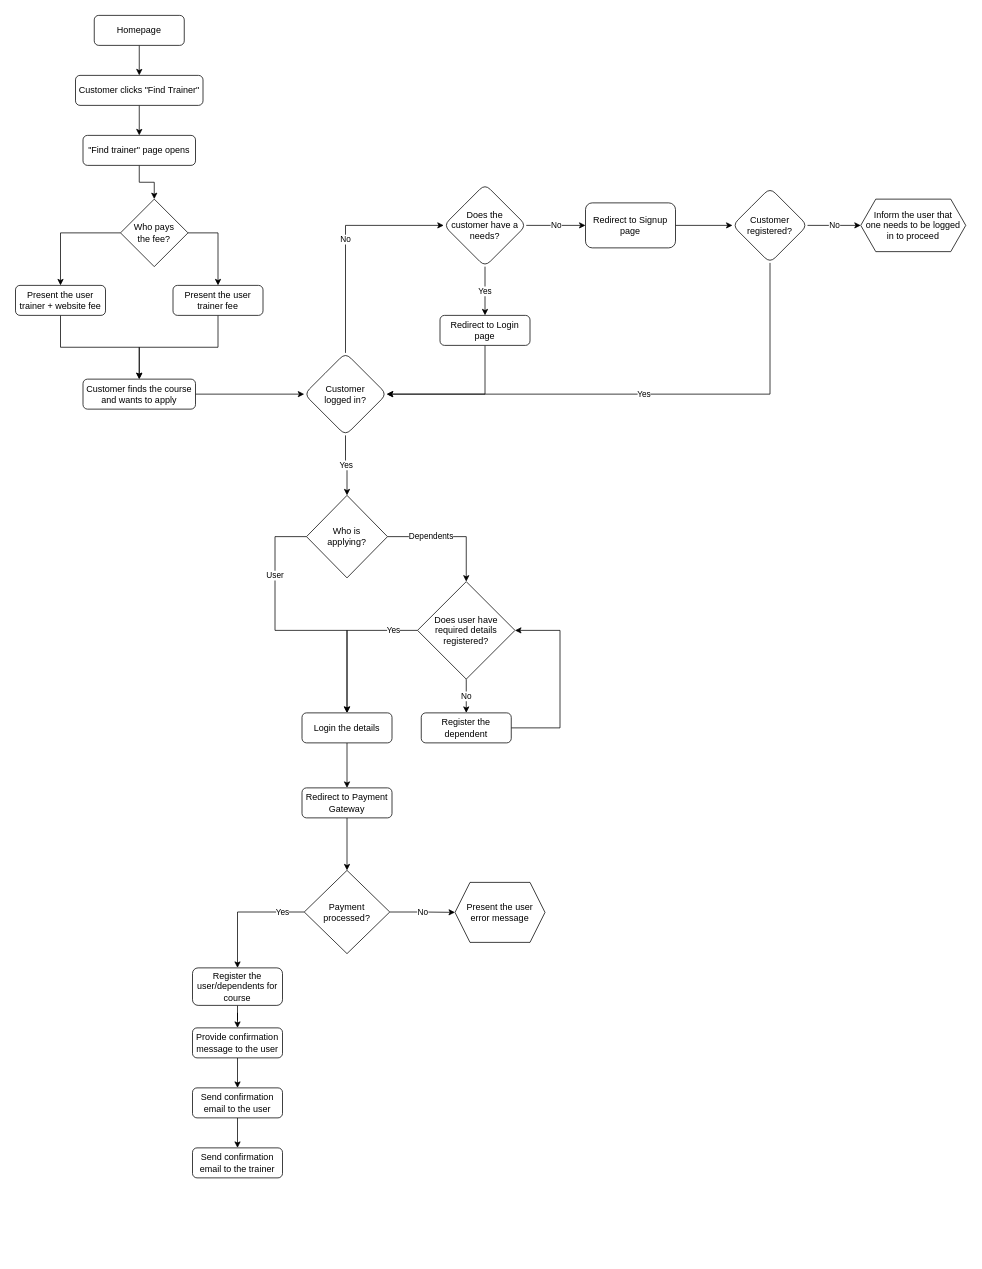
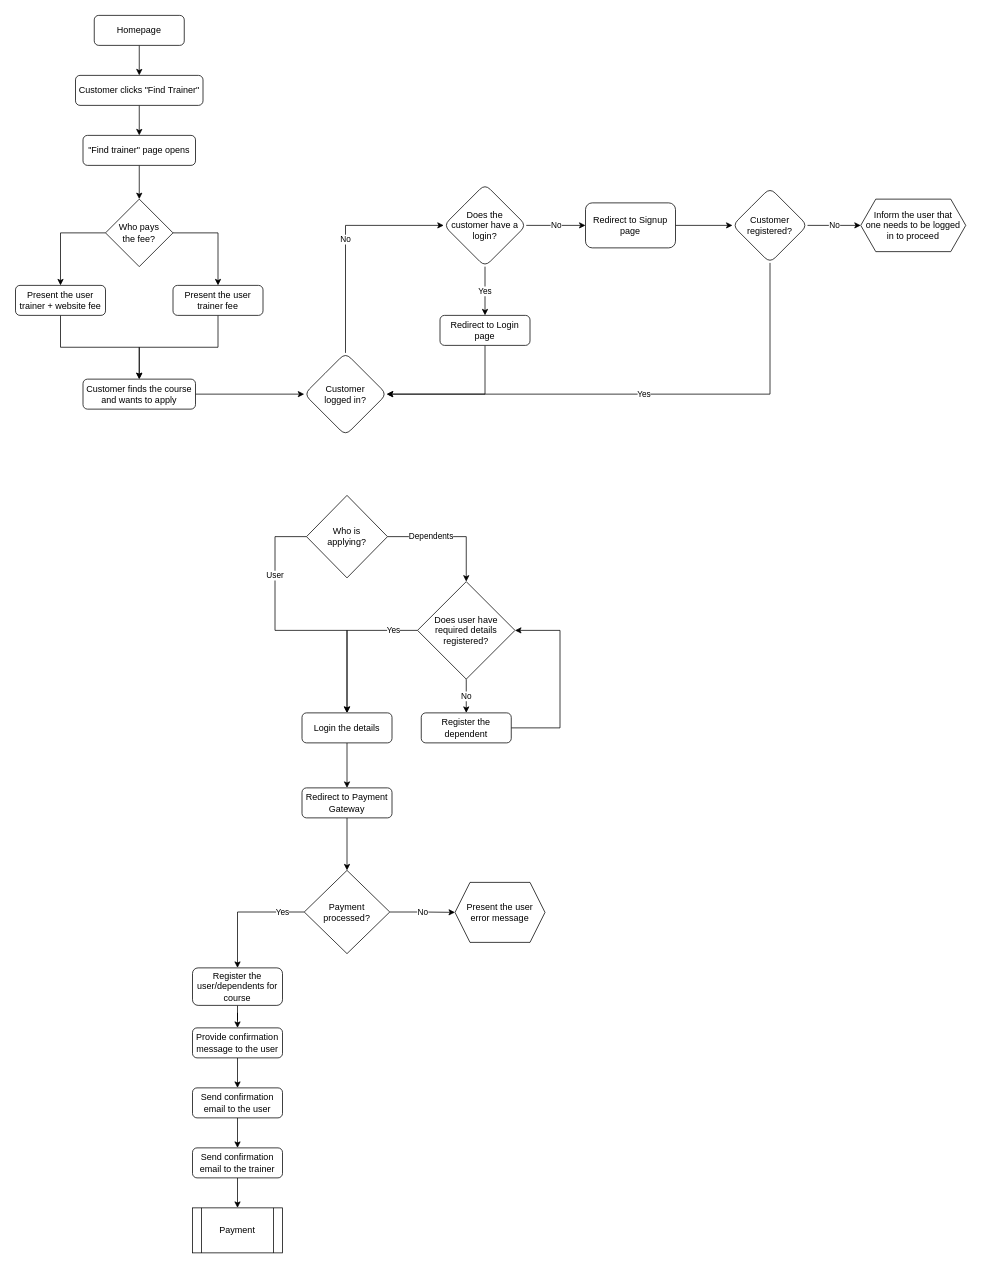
  <mxCell id="0" />
  <mxCell id="1" parent="0" />
  <mxCell id="2" value="" style="edgeStyle=orthogonalEdgeStyle;rounded=0;orthogonalLoop=1;jettySize=auto;html=1;" edge="1" parent="1" source="3" target="5"><mxGeometry relative="1" as="geometry" /></mxCell>
  <mxCell id="3" value="Homepage" style="rounded=1;whiteSpace=wrap;html=1;fontSize=12;glass=0;strokeWidth=1;shadow=0;" parent="1" vertex="1"><mxGeometry x="125" y="20" width="120" height="40" as="geometry" /></mxCell>
  <mxCell id="4" value="" style="edgeStyle=orthogonalEdgeStyle;rounded=0;orthogonalLoop=1;jettySize=auto;html=1;" edge="1" parent="1" source="5" target="7"><mxGeometry relative="1" as="geometry" /></mxCell>
  <mxCell id="5" value="Customer clicks &quot;Find Trainer&quot;" style="rounded=1;whiteSpace=wrap;html=1;" vertex="1" parent="1"><mxGeometry x="100" y="100" width="170" height="40" as="geometry" /></mxCell>
  <mxCell id="6" value="" style="edgeStyle=orthogonalEdgeStyle;rounded=0;orthogonalLoop=1;jettySize=auto;html=1;" edge="1" parent="1" source="7" target="50"><mxGeometry relative="1" as="geometry" /></mxCell>
  <mxCell id="7" value="&quot;Find trainer&quot; page opens" style="rounded=1;whiteSpace=wrap;html=1;" vertex="1" parent="1"><mxGeometry x="110" y="180" width="150" height="40" as="geometry" /></mxCell>
  <mxCell id="8" value="" style="edgeStyle=orthogonalEdgeStyle;rounded=0;orthogonalLoop=1;jettySize=auto;html=1;entryX=0;entryY=0.5;entryDx=0;entryDy=0;" edge="1" parent="1" source="9" target="12"><mxGeometry relative="1" as="geometry" /></mxCell>
  <mxCell id="9" value="Customer finds the course and wants to apply" style="whiteSpace=wrap;html=1;rounded=1;" vertex="1" parent="1"><mxGeometry x="110" y="505" width="150" height="40" as="geometry" /></mxCell>
  <mxCell id="10" value="No" style="edgeStyle=orthogonalEdgeStyle;rounded=0;orthogonalLoop=1;jettySize=auto;html=1;exitX=0.5;exitY=0;exitDx=0;exitDy=0;entryX=0;entryY=0.5;entryDx=0;entryDy=0;" edge="1" parent="1" source="12" target="15"><mxGeometry relative="1" as="geometry" /></mxCell>
- <mxCell id="11" value="Yes" style="edgeStyle=orthogonalEdgeStyle;rounded=0;orthogonalLoop=1;jettySize=auto;html=1;entryX=0.5;entryY=0;entryDx=0;entryDy=0;" edge="1" parent="1" source="12" target="26"><mxGeometry relative="1" as="geometry"><mxPoint x="460" y="615" as="targetPoint" /></mxGeometry></mxCell>
  <mxCell id="12" value="Customer&lt;br&gt;logged in?" style="rhombus;whiteSpace=wrap;html=1;rounded=1;" vertex="1" parent="1"><mxGeometry x="405" y="470" width="110" height="110" as="geometry" /></mxCell>
  <mxCell id="13" value="No" style="edgeStyle=orthogonalEdgeStyle;rounded=0;orthogonalLoop=1;jettySize=auto;html=1;" edge="1" parent="1" source="15" target="17"><mxGeometry relative="1" as="geometry" /></mxCell>
  <mxCell id="14" value="Yes" style="edgeStyle=orthogonalEdgeStyle;rounded=0;orthogonalLoop=1;jettySize=auto;html=1;" edge="1" parent="1" source="15" target="22"><mxGeometry relative="1" as="geometry" /></mxCell>
- <mxCell id="15" value="Does the&lt;br&gt;customer have a needs?" style="rhombus;whiteSpace=wrap;html=1;rounded=1;" vertex="1" parent="1"><mxGeometry x="591" y="245" width="110" height="110" as="geometry" /></mxCell>
+ <mxCell id="15" value="Does the&lt;br&gt;customer have a login?" style="rhombus;whiteSpace=wrap;html=1;rounded=1;" vertex="1" parent="1"><mxGeometry x="591" y="245" width="110" height="110" as="geometry" /></mxCell>
  <mxCell id="16" value="" style="edgeStyle=orthogonalEdgeStyle;rounded=0;orthogonalLoop=1;jettySize=auto;html=1;" edge="1" parent="1" source="17" target="20"><mxGeometry relative="1" as="geometry" /></mxCell>
  <mxCell id="17" value="Redirect to Signup page" style="whiteSpace=wrap;html=1;rounded=1;" vertex="1" parent="1"><mxGeometry x="780" y="270" width="120" height="60" as="geometry" /></mxCell>
  <mxCell id="18" value="Yes" style="edgeStyle=orthogonalEdgeStyle;rounded=0;orthogonalLoop=1;jettySize=auto;html=1;exitX=0.5;exitY=1;exitDx=0;exitDy=0;entryX=1;entryY=0.5;entryDx=0;entryDy=0;" edge="1" parent="1" source="20" target="12"><mxGeometry relative="1" as="geometry"><mxPoint x="694" y="662.5" as="targetPoint" /></mxGeometry></mxCell>
  <mxCell id="19" value="No" style="edgeStyle=orthogonalEdgeStyle;rounded=0;orthogonalLoop=1;jettySize=auto;html=1;exitX=1;exitY=0.5;exitDx=0;exitDy=0;entryX=0;entryY=0.5;entryDx=0;entryDy=0;" edge="1" parent="1" source="20" target="23"><mxGeometry relative="1" as="geometry"><mxPoint x="1136" y="430" as="targetPoint" /></mxGeometry></mxCell>
  <mxCell id="20" value="Customer registered?" style="rhombus;whiteSpace=wrap;html=1;rounded=1;" vertex="1" parent="1"><mxGeometry x="976" y="250" width="100" height="100" as="geometry" /></mxCell>
  <mxCell id="21" value="" style="edgeStyle=orthogonalEdgeStyle;rounded=0;orthogonalLoop=1;jettySize=auto;html=1;entryX=1;entryY=0.5;entryDx=0;entryDy=0;exitX=0.5;exitY=1;exitDx=0;exitDy=0;" edge="1" parent="1" source="22" target="12"><mxGeometry relative="1" as="geometry"><mxPoint x="646" y="617.5" as="targetPoint" /></mxGeometry></mxCell>
  <mxCell id="22" value="Redirect to Login page" style="whiteSpace=wrap;html=1;rounded=1;" vertex="1" parent="1"><mxGeometry x="586" y="420" width="120" height="40" as="geometry" /></mxCell>
  <mxCell id="23" value="Inform the user that&lt;br&gt;one needs to be logged in to proceed" style="shape=hexagon;perimeter=hexagonPerimeter2;whiteSpace=wrap;html=1;fixedSize=1;" vertex="1" parent="1"><mxGeometry x="1147" y="265" width="140" height="70" as="geometry" /></mxCell>
  <mxCell id="24" value="Dependents" style="edgeStyle=orthogonalEdgeStyle;rounded=0;orthogonalLoop=1;jettySize=auto;html=1;entryX=0.5;entryY=0;entryDx=0;entryDy=0;" edge="1" parent="1" source="26" target="29"><mxGeometry x="-0.294" relative="1" as="geometry"><mxPoint as="offset" /></mxGeometry></mxCell>
  <mxCell id="25" value="User" style="edgeStyle=orthogonalEdgeStyle;rounded=0;orthogonalLoop=1;jettySize=auto;html=1;entryX=0.5;entryY=0;entryDx=0;entryDy=0;exitX=0;exitY=0.5;exitDx=0;exitDy=0;" edge="1" parent="1" source="26" target="31"><mxGeometry x="-0.497" relative="1" as="geometry"><Array as="points"><mxPoint x="366" y="715" /><mxPoint x="366" y="840" /><mxPoint x="462" y="840" /></Array><mxPoint as="offset" /></mxGeometry></mxCell>
  <mxCell id="26" value="Who is&lt;br&gt;applying?" style="rhombus;whiteSpace=wrap;html=1;" vertex="1" parent="1"><mxGeometry x="408" y="660" width="108" height="110" as="geometry" /></mxCell>
  <mxCell id="27" value="Yes" style="edgeStyle=orthogonalEdgeStyle;rounded=0;orthogonalLoop=1;jettySize=auto;html=1;entryX=0.5;entryY=0;entryDx=0;entryDy=0;" edge="1" parent="1" source="29" target="31"><mxGeometry x="-0.691" relative="1" as="geometry"><mxPoint as="offset" /></mxGeometry></mxCell>
  <mxCell id="28" value="No" style="edgeStyle=orthogonalEdgeStyle;rounded=0;orthogonalLoop=1;jettySize=auto;html=1;entryX=0.5;entryY=0;entryDx=0;entryDy=0;" edge="1" parent="1" source="29" target="33"><mxGeometry relative="1" as="geometry" /></mxCell>
  <mxCell id="29" value="Does user have required details&lt;br&gt;registered?" style="rhombus;whiteSpace=wrap;html=1;" vertex="1" parent="1"><mxGeometry x="556" y="775" width="130" height="130" as="geometry" /></mxCell>
  <mxCell id="30" value="" style="edgeStyle=orthogonalEdgeStyle;rounded=0;orthogonalLoop=1;jettySize=auto;html=1;" edge="1" parent="1" source="31" target="35"><mxGeometry relative="1" as="geometry" /></mxCell>
  <mxCell id="31" value="Login the details" style="rounded=1;whiteSpace=wrap;html=1;" vertex="1" parent="1"><mxGeometry x="402" y="950" width="120" height="40" as="geometry" /></mxCell>
  <mxCell id="32" style="edgeStyle=orthogonalEdgeStyle;rounded=0;orthogonalLoop=1;jettySize=auto;html=1;entryX=1;entryY=0.5;entryDx=0;entryDy=0;exitX=1;exitY=0.5;exitDx=0;exitDy=0;" edge="1" parent="1" source="33" target="29"><mxGeometry relative="1" as="geometry"><Array as="points"><mxPoint x="746" y="970" /><mxPoint x="746" y="840" /></Array></mxGeometry></mxCell>
  <mxCell id="33" value="Register the dependent" style="rounded=1;whiteSpace=wrap;html=1;" vertex="1" parent="1"><mxGeometry x="561" y="950" width="120" height="40" as="geometry" /></mxCell>
  <mxCell id="34" style="edgeStyle=orthogonalEdgeStyle;rounded=0;orthogonalLoop=1;jettySize=auto;html=1;entryX=0.5;entryY=0;entryDx=0;entryDy=0;" edge="1" parent="1" source="35" target="38"><mxGeometry relative="1" as="geometry" /></mxCell>
  <mxCell id="35" value="Redirect to Payment Gateway" style="rounded=1;whiteSpace=wrap;html=1;" vertex="1" parent="1"><mxGeometry x="402" y="1050" width="120" height="40" as="geometry" /></mxCell>
  <mxCell id="36" value="Yes" style="edgeStyle=orthogonalEdgeStyle;rounded=0;orthogonalLoop=1;jettySize=auto;html=1;entryX=0.5;entryY=0;entryDx=0;entryDy=0;" edge="1" parent="1" source="38" target="40"><mxGeometry x="-0.645" relative="1" as="geometry"><mxPoint as="offset" /></mxGeometry></mxCell>
  <mxCell id="37" value="No" style="edgeStyle=orthogonalEdgeStyle;rounded=0;orthogonalLoop=1;jettySize=auto;html=1;entryX=0;entryY=0.5;entryDx=0;entryDy=0;" edge="1" parent="1" source="38" target="55"><mxGeometry relative="1" as="geometry" /></mxCell>
  <mxCell id="38" value="Payment processed?" style="rhombus;whiteSpace=wrap;html=1;" vertex="1" parent="1"><mxGeometry x="405" y="1160" width="114" height="111" as="geometry" /></mxCell>
  <mxCell id="39" value="" style="edgeStyle=orthogonalEdgeStyle;rounded=0;orthogonalLoop=1;jettySize=auto;html=1;" edge="1" parent="1" source="40" target="42"><mxGeometry relative="1" as="geometry" /></mxCell>
  <mxCell id="40" value="Register the user/dependents for course" style="rounded=1;whiteSpace=wrap;html=1;" vertex="1" parent="1"><mxGeometry x="256" y="1290" width="120" height="50" as="geometry" /></mxCell>
  <mxCell id="41" value="" style="edgeStyle=orthogonalEdgeStyle;rounded=0;orthogonalLoop=1;jettySize=auto;html=1;" edge="1" parent="1" source="42" target="44"><mxGeometry relative="1" as="geometry" /></mxCell>
  <mxCell id="42" value="Provide confirmation message to the user" style="rounded=1;whiteSpace=wrap;html=1;" vertex="1" parent="1"><mxGeometry x="256" y="1370" width="120" height="40" as="geometry" /></mxCell>
  <mxCell id="43" value="" style="edgeStyle=orthogonalEdgeStyle;rounded=0;orthogonalLoop=1;jettySize=auto;html=1;" edge="1" parent="1" source="44" target="46"><mxGeometry relative="1" as="geometry" /></mxCell>
  <mxCell id="44" value="Send confirmation email to the user" style="rounded=1;whiteSpace=wrap;html=1;" vertex="1" parent="1"><mxGeometry x="256" y="1450" width="120" height="40" as="geometry" /></mxCell>
+ <mxCell id="45" value="" style="edgeStyle=orthogonalEdgeStyle;rounded=0;orthogonalLoop=1;jettySize=auto;html=1;" edge="1" parent="1" source="46" target="47"><mxGeometry relative="1" as="geometry" /></mxCell>
  <mxCell id="46" value="Send confirmation email to the trainer" style="whiteSpace=wrap;html=1;rounded=1;" vertex="1" parent="1"><mxGeometry x="256" y="1530" width="120" height="40" as="geometry" /></mxCell>
+ <mxCell id="47" value="Payment" style="shape=process;whiteSpace=wrap;html=1;backgroundOutline=1;" vertex="1" parent="1"><mxGeometry x="256" y="1610" width="120" height="60" as="geometry" /></mxCell>
  <mxCell id="48" style="edgeStyle=orthogonalEdgeStyle;rounded=0;orthogonalLoop=1;jettySize=auto;html=1;entryX=0.5;entryY=0;entryDx=0;entryDy=0;exitX=0;exitY=0.5;exitDx=0;exitDy=0;" edge="1" parent="1" source="50" target="52"><mxGeometry relative="1" as="geometry" /></mxCell>
  <mxCell id="49" style="edgeStyle=orthogonalEdgeStyle;rounded=0;orthogonalLoop=1;jettySize=auto;html=1;entryX=0.5;entryY=0;entryDx=0;entryDy=0;exitX=1;exitY=0.5;exitDx=0;exitDy=0;" edge="1" parent="1" source="50" target="54"><mxGeometry relative="1" as="geometry" /></mxCell>
- <mxCell id="50" value="Who pays&lt;br&gt;the fee?" style="rhombus;whiteSpace=wrap;html=1;" vertex="1" parent="1"><mxGeometry x="160" y="265" width="90" height="90" as="geometry" /></mxCell>
+ <mxCell id="50" value="Who pays&lt;br&gt;the fee?" style="rhombus;whiteSpace=wrap;html=1;" vertex="1" parent="1"><mxGeometry x="140" y="265" width="90" height="90" as="geometry" /></mxCell>
  <mxCell id="51" style="edgeStyle=orthogonalEdgeStyle;rounded=0;orthogonalLoop=1;jettySize=auto;html=1;entryX=0.5;entryY=0;entryDx=0;entryDy=0;" edge="1" parent="1" source="52" target="9"><mxGeometry relative="1" as="geometry" /></mxCell>
  <mxCell id="52" value="Present the user trainer + website fee" style="rounded=1;whiteSpace=wrap;html=1;" vertex="1" parent="1"><mxGeometry x="20" y="380" width="120" height="40" as="geometry" /></mxCell>
  <mxCell id="53" style="edgeStyle=orthogonalEdgeStyle;rounded=0;orthogonalLoop=1;jettySize=auto;html=1;entryX=0.5;entryY=0;entryDx=0;entryDy=0;" edge="1" parent="1" source="54" target="9"><mxGeometry relative="1" as="geometry" /></mxCell>
  <mxCell id="54" value="Present the user trainer fee" style="rounded=1;whiteSpace=wrap;html=1;" vertex="1" parent="1"><mxGeometry x="230" y="380" width="120" height="40" as="geometry" /></mxCell>
  <mxCell id="55" value="Present the user&lt;br&gt;error message" style="shape=hexagon;perimeter=hexagonPerimeter2;whiteSpace=wrap;html=1;fixedSize=1;" vertex="1" parent="1"><mxGeometry x="606" y="1176" width="120" height="80" as="geometry" /></mxCell>
